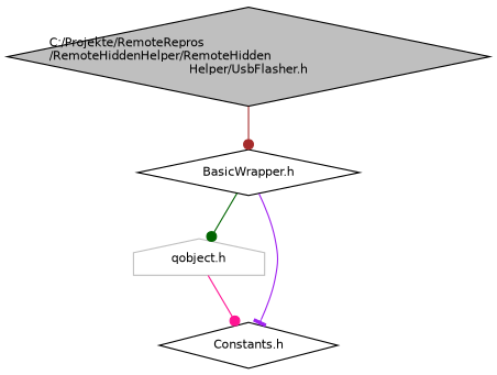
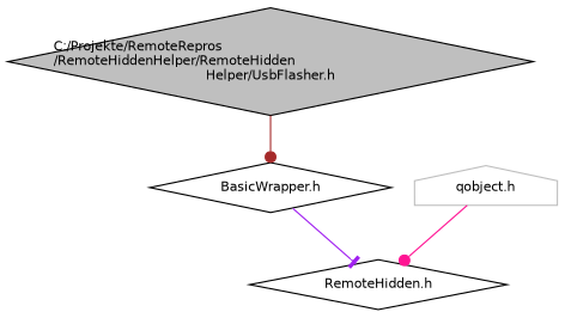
  digraph {
    node [color=black fillcolor=white fontname=Helvetica fontsize=10 shape=diamond style=filled]
    edge [arrowhead=dot fontname=Helvetica fontsize=10 labelfontname=Helvetica labelfontsize=10 style=solid]
    n1 [fillcolor=grey75 fontcolor=black height=0.2 label="C:/Projekte/RemoteRepros\l/RemoteHiddenHelper/RemoteHidden\lHelper/UsbFlasher.h" width=0.4]
    n2 [height=0.2 label="BasicWrapper.h" width=0.4]
    n3 [color=grey75 height=0.2 label="qobject.h" shape=house width=0.4]
-   n4 [height=0.2 label="Constants.h" width=0.4]
+   n4 [height=0.2 label="RemoteHidden.h" width=0.4]
    n1 -> n2 [color=brown]
-   n2 -> n3 [color=darkgreen]
    n2 -> n4 [arrowhead=tee color=purple]
    n3 -> n4 [color=deeppink]
  }
